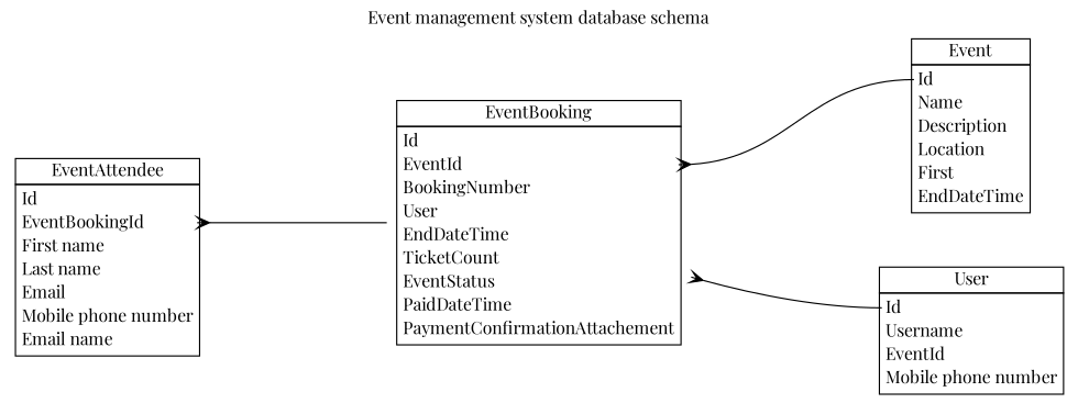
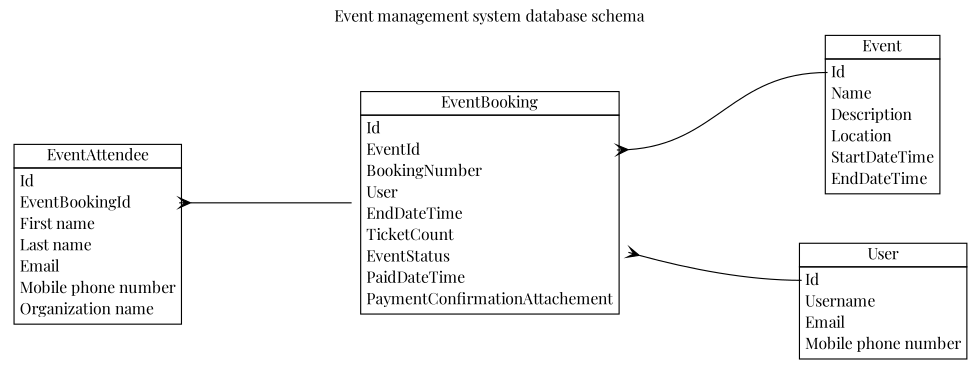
  digraph {
    fontname="Playfair Display"
    label="Event management system database schema"
    labelloc=top
    nodesep=0.5
    rankdir=LR
    ranksep=2
    node [fontname="Playfair Display" shape=plaintext]
    edge [arrowhead=crow arrowtail=crow dir=back fontname="Playfair Display" headport=Id]
-   n1 [label=<             <table border='0' cellborder='1' cellspacing='0'>                 <tr><td>Event</td></tr>                 <tr>                     <td>                         <table cellspacing='0' cellborder='0' border='0'>                             <tr><td align='left' port='Id'>Id</td></tr>                             <tr><td align='left' port=''>Name</td></tr>                             <tr><td align='left'>Description</td></tr>                             <tr><td align='left'>Location</td></tr>                             <tr><td align='left'>First</td></tr>                             <tr><td align='left'>EndDateTime</td></tr>                         </table>                     </td>                 </tr>             </table>         >]
+   n1 [label=<             <table border='0' cellborder='1' cellspacing='0'>                 <tr><td>Event</td></tr>                 <tr>                     <td>                         <table cellspacing='0' cellborder='0' border='0'>                             <tr><td align='left' port='Id'>Id</td></tr>                             <tr><td align='left' port=''>Name</td></tr>                             <tr><td align='left'>Description</td></tr>                             <tr><td align='left'>Location</td></tr>                             <tr><td align='left'>StartDateTime</td></tr>                             <tr><td align='left'>EndDateTime</td></tr>                         </table>                     </td>                 </tr>             </table>         >]
    n2 [label=<             <table border='0' cellborder='1' cellspacing='0'>                 <tr><td>EventBooking</td></tr>                 <tr>                     <td>                         <table cellspacing='0' cellborder='0' border='0'>                             <tr><td align='left' port='z'>Id</td></tr>                             <tr><td align='left' port='EventId'>EventId</td></tr>                             <tr><td align='left' port='z'>BookingNumber</td></tr>                             <tr><td align='left' port='z'>User</td></tr>                             <tr><td align='left'>EndDateTime</td></tr>                             <tr><td align='left'>TicketCount</td></tr>                             <tr><td align='left'>EventStatus</td></tr>                             <tr><td align='left'>PaidDateTime</td></tr>                             <tr><td align='left'>PaymentConfirmationAttachement</td></tr>                         </table>                     </td>                 </tr>             </table>         >]
-   n3 [label=<             <table border='0' cellborder='1' cellspacing='0'>                 <tr><td>User</td></tr>                 <tr>                     <td>                         <table cellspacing='0' cellborder='0' border='0'>                             <tr><td align='left' port='Id'>Id</td></tr>                             <tr><td align='left'>Username</td></tr>                             <tr><td align='left'>EventId</td></tr>                             <tr><td align='left'>Mobile phone number</td></tr>                         </table>                     </td>                 </tr>             </table>         >]
-   n4 [label=<             <table border='0' cellborder='1' cellspacing='0'>                 <tr><td>EventAttendee</td></tr>                 <tr>                     <td>                         <table cellspacing='0' cellborder='0' border='0'>                             <tr><td align='left'>Id</td></tr>                             <tr><td align='left' port='EventBookingId'>EventBookingId</td></tr>                             <tr><td align='left'>First name</td></tr>                             <tr><td align='left'>Last name</td></tr>                             <tr><td align='left'>Email</td></tr>                             <tr><td align='left'>Mobile phone number</td></tr>                             <tr><td align='left'>Email name</td></tr>                         </table>                     </td>                 </tr>             </table>         >]
+   n3 [label=<             <table border='0' cellborder='1' cellspacing='0'>                 <tr><td>User</td></tr>                 <tr>                     <td>                         <table cellspacing='0' cellborder='0' border='0'>                             <tr><td align='left' port='Id'>Id</td></tr>                             <tr><td align='left'>Username</td></tr>                             <tr><td align='left'>Email</td></tr>                             <tr><td align='left'>Mobile phone number</td></tr>                         </table>                     </td>                 </tr>             </table>         >]
+   n4 [label=<             <table border='0' cellborder='1' cellspacing='0'>                 <tr><td>EventAttendee</td></tr>                 <tr>                     <td>                         <table cellspacing='0' cellborder='0' border='0'>                             <tr><td align='left'>Id</td></tr>                             <tr><td align='left' port='EventBookingId'>EventBookingId</td></tr>                             <tr><td align='left'>First name</td></tr>                             <tr><td align='left'>Last name</td></tr>                             <tr><td align='left'>Email</td></tr>                             <tr><td align='left'>Mobile phone number</td></tr>                             <tr><td align='left'>Organization name</td></tr>                         </table>                     </td>                 </tr>             </table>         >]
    n2 -> n1 [tailport=EventId]
    n2 -> n3 [tailport=UserId]
    n4 -> n2 [tailport=EventBookingId]
  }
